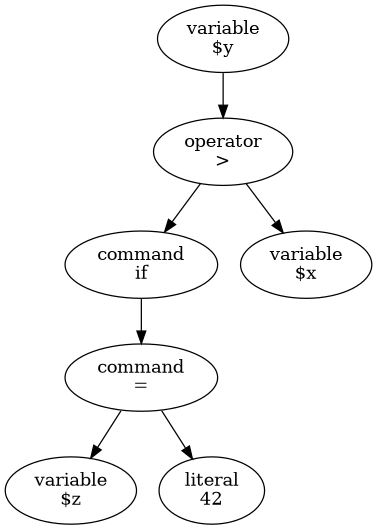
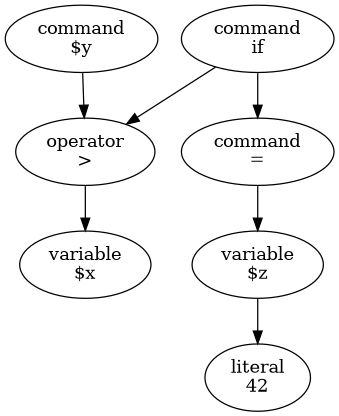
  digraph {
    n1 [label="command\nif"]
    n2 [label="operator\n>"]
    n3 [label="command\n="]
    n4 [label="variable\n$x"]
    n5 [label="variable\n$z"]
    n6 [label="literal\n42"]
-   n7 [label="variable\n$y"]
-   n2 -> n1
+   n7 [label="command\n$y"]
+   n1 -> n2
    n1 -> n3
    n2 -> n4
    n3 -> n5
-   n3 -> n6
+   n5 -> n6
    n7 -> n2
  }
